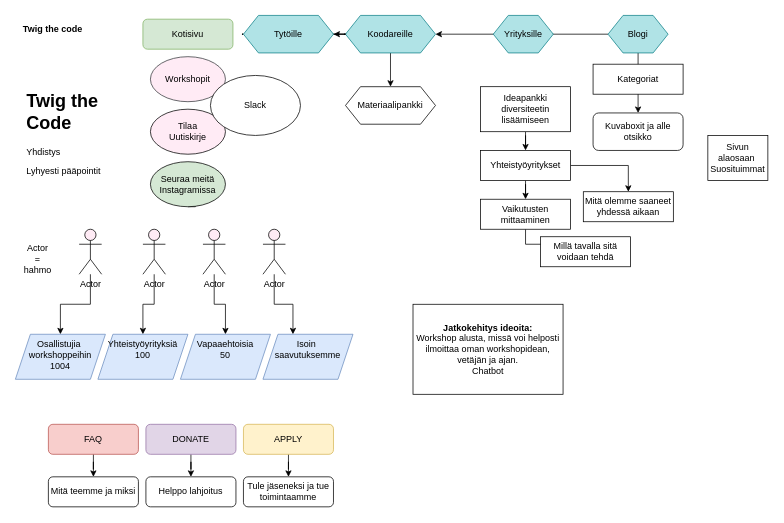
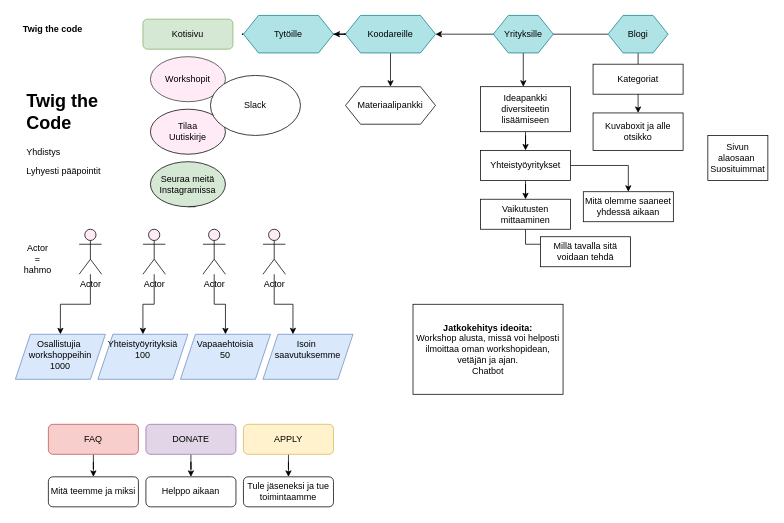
  <mxCell id="0" />
  <mxCell id="1" parent="0" />
  <mxCell id="2" value="Kotisivu" style="rounded=1;whiteSpace=wrap;html=1;fontSize=12;glass=0;strokeWidth=1;shadow=0;fillColor=#d5e8d4;strokeColor=#82b366;" parent="1" vertex="1"><mxGeometry x="190" y="25" width="120" height="40" as="geometry" /></mxCell>
  <mxCell id="3" value="" style="edgeStyle=orthogonalEdgeStyle;rounded=0;orthogonalLoop=1;jettySize=auto;html=1;" parent="1" source="4" target="34" edge="1"><mxGeometry relative="1" as="geometry" /></mxCell>
  <mxCell id="4" value="DONATE" style="rounded=1;whiteSpace=wrap;html=1;fontSize=12;glass=0;strokeWidth=1;shadow=0;fillColor=#e1d5e7;strokeColor=#9673a6;" parent="1" vertex="1"><mxGeometry x="194" y="565" width="120" height="40" as="geometry" /></mxCell>
  <mxCell id="5" value="" style="edgeStyle=orthogonalEdgeStyle;rounded=0;orthogonalLoop=1;jettySize=auto;html=1;" parent="1" source="6" target="35" edge="1"><mxGeometry relative="1" as="geometry" /></mxCell>
  <mxCell id="6" value="FAQ" style="rounded=1;whiteSpace=wrap;html=1;fontSize=12;glass=0;strokeWidth=1;shadow=0;fillColor=#f8cecc;strokeColor=#b85450;" parent="1" vertex="1"><mxGeometry x="64" y="565" width="120" height="40" as="geometry" /></mxCell>
  <mxCell id="7" value="" style="edgeStyle=orthogonalEdgeStyle;rounded=0;orthogonalLoop=1;jettySize=auto;html=1;" parent="1" source="8" target="33" edge="1"><mxGeometry relative="1" as="geometry" /></mxCell>
  <mxCell id="8" value="APPLY" style="rounded=1;whiteSpace=wrap;html=1;fontSize=12;glass=0;strokeWidth=1;shadow=0;fillColor=#fff2cc;strokeColor=#d6b656;" parent="1" vertex="1"><mxGeometry x="324" y="565" width="120" height="40" as="geometry" /></mxCell>
  <mxCell id="9" value="" style="edgeStyle=orthogonalEdgeStyle;rounded=0;orthogonalLoop=1;jettySize=auto;html=1;" parent="1" source="11" target="14" edge="1"><mxGeometry relative="1" as="geometry" /></mxCell>
  <mxCell id="10" value="" style="edgeStyle=orthogonalEdgeStyle;rounded=0;orthogonalLoop=1;jettySize=auto;html=1;" parent="1" source="11" target="21" edge="1"><mxGeometry relative="1" as="geometry" /></mxCell>
  <mxCell id="11" value="Blogi" style="shape=hexagon;perimeter=hexagonPerimeter2;whiteSpace=wrap;html=1;fixedSize=1;fillColor=#b0e3e6;strokeColor=#0e8088;" parent="1" vertex="1"><mxGeometry x="810" y="20" width="80" height="50" as="geometry" /></mxCell>
  <mxCell id="12" value="" style="edgeStyle=orthogonalEdgeStyle;rounded=0;orthogonalLoop=1;jettySize=auto;html=1;" parent="1" source="14" target="53" edge="1"><mxGeometry relative="1" as="geometry" /></mxCell>
  <mxCell id="13" value="" style="edgeStyle=orthogonalEdgeStyle;rounded=0;orthogonalLoop=1;jettySize=auto;html=1;" edge="1" parent="1" source="14" target="55"><mxGeometry relative="1" as="geometry" /></mxCell>
  <mxCell id="14" value="Koodareille" style="shape=hexagon;perimeter=hexagonPerimeter2;whiteSpace=wrap;html=1;fixedSize=1;fillColor=#b0e3e6;strokeColor=#0e8088;" parent="1" vertex="1"><mxGeometry x="460" y="20" width="120" height="50" as="geometry" /></mxCell>
+ <mxCell id="15" value="" style="edgeStyle=orthogonalEdgeStyle;rounded=0;orthogonalLoop=1;jettySize=auto;html=1;" parent="1" source="16" target="25" edge="1"><mxGeometry relative="1" as="geometry"><Array as="points"><mxPoint x="697" y="123" /><mxPoint x="700" y="123" /></Array></mxGeometry></mxCell>
  <mxCell id="16" value="Yrityksille" style="shape=hexagon;perimeter=hexagonPerimeter2;whiteSpace=wrap;html=1;fixedSize=1;fillColor=#b0e3e6;strokeColor=#0e8088;" parent="1" vertex="1"><mxGeometry x="657" y="20" width="80" height="50" as="geometry" /></mxCell>
  <mxCell id="17" value="Workshopit" style="ellipse;whiteSpace=wrap;html=1;strokeColor=#36393d;fillColor=#FFEBF5;" parent="1" vertex="1"><mxGeometry x="200" y="75" width="100" height="60" as="geometry" /></mxCell>
  <mxCell id="18" style="edgeStyle=orthogonalEdgeStyle;rounded=0;orthogonalLoop=1;jettySize=auto;html=1;exitX=0.5;exitY=1;exitDx=0;exitDy=0;" parent="1" source="19" edge="1"><mxGeometry relative="1" as="geometry"><mxPoint x="260" y="265" as="targetPoint" /></mxGeometry></mxCell>
  <mxCell id="19" value="Seuraa meitä Instagramissa" style="ellipse;whiteSpace=wrap;html=1;fillColor=#d5e8d4;" parent="1" vertex="1"><mxGeometry x="200" y="215" width="100" height="60" as="geometry" /></mxCell>
  <mxCell id="20" value="" style="endArrow=none;dashed=1;html=1;dashPattern=1 3;strokeWidth=2;" parent="1" edge="1" source="55"><mxGeometry width="50" height="50" relative="1" as="geometry"><mxPoint x="460" y="45" as="sourcePoint" /><mxPoint x="320" y="45" as="targetPoint" /></mxGeometry></mxCell>
- <mxCell id="21" value="Kuvaboxit ja alle otsikko" style="whiteSpace=wrap;html=1;rounded=1;" parent="1" vertex="1"><mxGeometry x="790" y="150" width="120" height="50" as="geometry" /></mxCell>
+ <mxCell id="21" value="Kuvaboxit ja alle otsikko" style="whiteSpace=wrap;html=1;" parent="1" vertex="1"><mxGeometry x="790" y="150" width="120" height="50" as="geometry" /></mxCell>
  <mxCell id="22" value="Sivun alaosaan&amp;nbsp;&lt;br&gt;Suosituimmat" style="whiteSpace=wrap;html=1;" parent="1" vertex="1"><mxGeometry x="943" y="180" width="80" height="60" as="geometry" /></mxCell>
  <mxCell id="23" value="Tilaa&lt;br&gt;Uutiskirje" style="ellipse;whiteSpace=wrap;html=1;fillColor=#FFEBF5;" parent="1" vertex="1"><mxGeometry x="200" y="145" width="100" height="60" as="geometry" /></mxCell>
  <mxCell id="24" value="" style="edgeStyle=orthogonalEdgeStyle;rounded=0;orthogonalLoop=1;jettySize=auto;html=1;" parent="1" source="25" target="28" edge="1"><mxGeometry relative="1" as="geometry" /></mxCell>
  <mxCell id="25" value="Ideapankki diversiteetin lisäämiseen" style="whiteSpace=wrap;html=1;" parent="1" vertex="1"><mxGeometry x="640" y="115" width="120" height="60" as="geometry" /></mxCell>
  <mxCell id="26" value="" style="edgeStyle=orthogonalEdgeStyle;rounded=0;orthogonalLoop=1;jettySize=auto;html=1;" parent="1" source="28" target="29" edge="1"><mxGeometry relative="1" as="geometry" /></mxCell>
  <mxCell id="27" value="" style="edgeStyle=orthogonalEdgeStyle;rounded=0;orthogonalLoop=1;jettySize=auto;html=1;" parent="1" source="28" target="31" edge="1"><mxGeometry relative="1" as="geometry" /></mxCell>
  <mxCell id="28" value="Yhteistyöyritykset" style="whiteSpace=wrap;html=1;" parent="1" vertex="1"><mxGeometry x="640" y="200" width="120" height="40" as="geometry" /></mxCell>
  <mxCell id="29" value="Mitä olemme saaneet yhdessä aikaan" style="whiteSpace=wrap;html=1;" parent="1" vertex="1"><mxGeometry x="777" y="255" width="120" height="40" as="geometry" /></mxCell>
  <mxCell id="30" value="" style="edgeStyle=orthogonalEdgeStyle;rounded=0;orthogonalLoop=1;jettySize=auto;html=1;" parent="1" source="31" target="32" edge="1"><mxGeometry relative="1" as="geometry" /></mxCell>
  <mxCell id="31" value="Vaikutusten mittaaminen" style="whiteSpace=wrap;html=1;" parent="1" vertex="1"><mxGeometry x="640" y="265" width="120" height="40" as="geometry" /></mxCell>
  <mxCell id="32" value="Millä tavalla sitä voidaan tehdä" style="whiteSpace=wrap;html=1;" parent="1" vertex="1"><mxGeometry x="720" y="315" width="120" height="40" as="geometry" /></mxCell>
  <mxCell id="33" value="Tule jäseneksi ja tue toimintaamme" style="rounded=1;whiteSpace=wrap;html=1;fontSize=12;glass=0;strokeWidth=1;shadow=0;" parent="1" vertex="1"><mxGeometry x="324" y="635" width="120" height="40" as="geometry" /></mxCell>
- <mxCell id="34" value="Helppo lahjoitus" style="rounded=1;whiteSpace=wrap;html=1;fontSize=12;glass=0;strokeWidth=1;shadow=0;" parent="1" vertex="1"><mxGeometry x="194" y="635" width="120" height="40" as="geometry" /></mxCell>
+ <mxCell id="34" value="Helppo aikaan" style="rounded=1;whiteSpace=wrap;html=1;fontSize=12;glass=0;strokeWidth=1;shadow=0;" parent="1" vertex="1"><mxGeometry x="194" y="635" width="120" height="40" as="geometry" /></mxCell>
  <mxCell id="35" value="Mitä teemme ja miksi" style="rounded=1;whiteSpace=wrap;html=1;fontSize=12;glass=0;strokeWidth=1;shadow=0;" parent="1" vertex="1"><mxGeometry x="64" y="635" width="120" height="40" as="geometry" /></mxCell>
  <mxCell id="36" value="&lt;h1&gt;Twig the Code&lt;/h1&gt;&lt;div&gt;Yhdistys&lt;/div&gt;&lt;p&gt;Lyhyesti pääpointit&lt;/p&gt;" style="text;html=1;strokeColor=none;fillColor=none;spacing=5;spacingTop=-20;whiteSpace=wrap;overflow=hidden;rounded=0;" parent="1" vertex="1"><mxGeometry y="115" width="140" height="190" as="geometry" x="30" /></mxCell>
  <mxCell id="37" value="" style="edgeStyle=orthogonalEdgeStyle;rounded=0;orthogonalLoop=1;jettySize=auto;html=1;" parent="1" source="38" target="45" edge="1"><mxGeometry relative="1" as="geometry" /></mxCell>
  <mxCell id="38" value="Actor" style="shape=umlActor;verticalLabelPosition=bottom;verticalAlign=top;html=1;outlineConnect=0;fillColor=#FFEBF5;gradientColor=none;" parent="1" vertex="1"><mxGeometry x="105" y="305" width="30" height="60" as="geometry" /></mxCell>
  <mxCell id="39" value="" style="edgeStyle=orthogonalEdgeStyle;rounded=0;orthogonalLoop=1;jettySize=auto;html=1;" parent="1" source="40" target="47" edge="1"><mxGeometry relative="1" as="geometry" /></mxCell>
  <mxCell id="40" value="Actor" style="shape=umlActor;verticalLabelPosition=bottom;verticalAlign=top;html=1;outlineConnect=0;fillColor=#FFEBF5;gradientColor=none;" parent="1" vertex="1"><mxGeometry x="270" y="305" width="30" height="60" as="geometry" /></mxCell>
  <mxCell id="41" value="" style="edgeStyle=orthogonalEdgeStyle;rounded=0;orthogonalLoop=1;jettySize=auto;html=1;" parent="1" source="42" target="46" edge="1"><mxGeometry relative="1" as="geometry" /></mxCell>
  <mxCell id="42" value="Actor" style="shape=umlActor;verticalLabelPosition=bottom;verticalAlign=top;html=1;outlineConnect=0;fillColor=#FFEBF5;gradientColor=none;" parent="1" vertex="1"><mxGeometry x="190" y="305" width="30" height="60" as="geometry" /></mxCell>
  <mxCell id="43" value="" style="edgeStyle=orthogonalEdgeStyle;rounded=0;orthogonalLoop=1;jettySize=auto;html=1;" parent="1" source="44" target="48" edge="1"><mxGeometry relative="1" as="geometry"><Array as="points"><mxPoint x="365" y="405" /><mxPoint x="390" y="405" /></Array></mxGeometry></mxCell>
  <mxCell id="44" value="Actor" style="shape=umlActor;verticalLabelPosition=bottom;verticalAlign=top;html=1;outlineConnect=0;fillColor=#FFEBF5;gradientColor=none;" parent="1" vertex="1"><mxGeometry x="350" y="305" width="30" height="60" as="geometry" /></mxCell>
- <mxCell id="45" value="Osallistujia&amp;nbsp;&lt;br&gt;workshoppeihin&lt;br&gt;1004" style="shape=parallelogram;perimeter=parallelogramPerimeter;whiteSpace=wrap;html=1;fixedSize=1;verticalAlign=top;fillColor=#dae8fc;strokeColor=#6c8ebf;" parent="1" vertex="1"><mxGeometry x="20" y="445" width="120" height="60" as="geometry" /></mxCell>
+ <mxCell id="45" value="Osallistujia&amp;nbsp;&lt;br&gt;workshoppeihin&lt;br&gt;1000" style="shape=parallelogram;perimeter=parallelogramPerimeter;whiteSpace=wrap;html=1;fixedSize=1;verticalAlign=top;fillColor=#dae8fc;strokeColor=#6c8ebf;" parent="1" vertex="1"><mxGeometry x="20" y="445" width="120" height="60" as="geometry" /></mxCell>
  <mxCell id="46" value="Yhteistyöyrityksiä&lt;br&gt;100" style="shape=parallelogram;perimeter=parallelogramPerimeter;whiteSpace=wrap;html=1;fixedSize=1;verticalAlign=top;fillColor=#dae8fc;strokeColor=#6c8ebf;" parent="1" vertex="1"><mxGeometry x="130" y="445" width="120" height="60" as="geometry" /></mxCell>
  <mxCell id="47" value="Vapaaehtoisia&lt;br&gt;50" style="shape=parallelogram;perimeter=parallelogramPerimeter;whiteSpace=wrap;html=1;fixedSize=1;verticalAlign=top;fillColor=#dae8fc;strokeColor=#6c8ebf;" parent="1" vertex="1"><mxGeometry x="240" y="445" width="120" height="60" as="geometry" /></mxCell>
  <mxCell id="48" value="Isoin&amp;nbsp;&lt;br&gt;saavutuksemme" style="shape=parallelogram;perimeter=parallelogramPerimeter;whiteSpace=wrap;html=1;fixedSize=1;verticalAlign=top;fillColor=#dae8fc;strokeColor=#6c8ebf;" parent="1" vertex="1"><mxGeometry x="350" y="445" width="120" height="60" as="geometry" /></mxCell>
  <mxCell id="49" value="Actor = hahmo" style="text;html=1;strokeColor=none;fillColor=none;align=center;verticalAlign=middle;whiteSpace=wrap;rounded=0;" parent="1" vertex="1"><mxGeometry y="335" width="40" height="20" as="geometry" x="30" /></mxCell>
  <mxCell id="50" value="&lt;h1&gt;&lt;span style=&quot;font-size: 12px&quot;&gt;Twig the code&lt;/span&gt;&lt;/h1&gt;" style="text;html=1;strokeColor=none;fillColor=none;align=center;verticalAlign=middle;whiteSpace=wrap;rounded=0;" parent="1" vertex="1"><mxGeometry x="20" y="25" width="100" height="20" as="geometry" /></mxCell>
  <mxCell id="51" value="Kategoriat" style="rounded=0;whiteSpace=wrap;html=1;" parent="1" vertex="1"><mxGeometry x="790" y="85" width="120" height="40" as="geometry" /></mxCell>
  <mxCell id="52" value="&lt;b&gt;Jatkokehitys ideoita:&lt;/b&gt;&lt;br&gt;Workshop alusta, missä voi helposti ilmoittaa oman workshopidean, vetäjän ja ajan.&lt;br&gt;Chatbot" style="rounded=0;whiteSpace=wrap;html=1;" parent="1" vertex="1"><mxGeometry x="550" y="405" width="200" height="120" as="geometry" /></mxCell>
  <mxCell id="53" value="Materiaalipankki" style="shape=hexagon;perimeter=hexagonPerimeter2;whiteSpace=wrap;html=1;fixedSize=1;" parent="1" vertex="1"><mxGeometry x="460" y="115" width="120" height="50" as="geometry" /></mxCell>
  <mxCell id="54" value="Slack" style="ellipse;whiteSpace=wrap;html=1;" vertex="1" parent="1"><mxGeometry x="280" y="100" width="120" height="80" as="geometry" /></mxCell>
  <mxCell id="55" value="Tytöille" style="shape=hexagon;perimeter=hexagonPerimeter2;whiteSpace=wrap;html=1;fixedSize=1;fillColor=#b0e3e6;strokeColor=#0e8088;" vertex="1" parent="1"><mxGeometry x="324" y="20" width="120" height="50" as="geometry" /></mxCell>
  <mxCell id="56" value="" style="endArrow=none;dashed=1;html=1;dashPattern=1 3;strokeWidth=2;" edge="1" parent="1" target="55"><mxGeometry width="50" height="50" relative="1" as="geometry"><mxPoint x="460" y="45" as="sourcePoint" /><mxPoint x="320" y="45" as="targetPoint" /></mxGeometry></mxCell>
